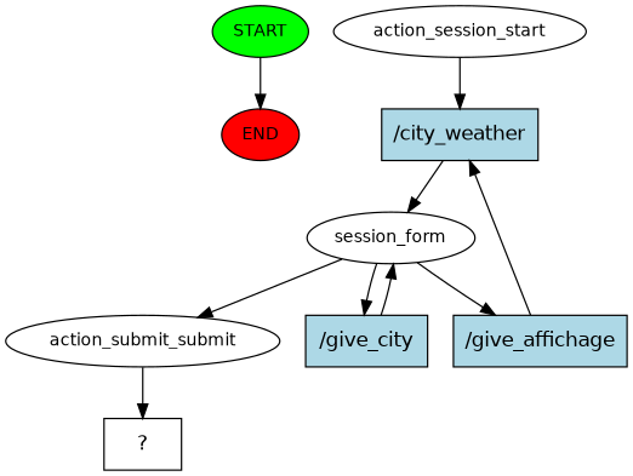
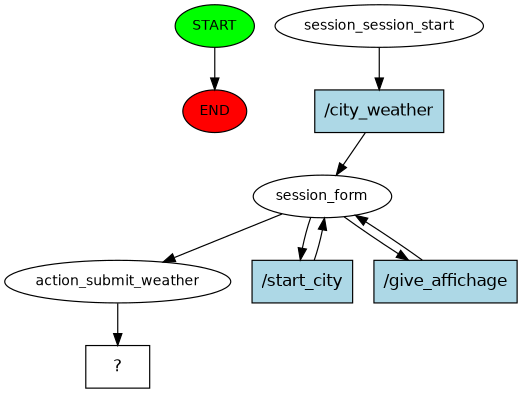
  digraph {
    fontname="DejaVu Sans"
    node [fontname="DejaVu Sans" fontsize=12 style=filled]
    edge [fontname="DejaVu Sans"]
    n1 [fillcolor=green label=START]
    n2 [fillcolor=red label=END]
-   n3 [label=action_session_start style=""]
+   n3 [label=session_session_start style=""]
    n4 [fillcolor=lightblue label="/city_weather" shape=rect fontsize=""]
    n5 [label=session_form style=""]
-   n6 [label=action_submit_submit style=""]
-   n7 [fillcolor=lightblue label="/give_city" shape=rect fontsize=""]
+   n6 [label=action_submit_weather style=""]
+   n7 [fillcolor=lightblue label="/start_city" shape=rect fontsize=""]
    n8 [fillcolor=lightblue label="/give_affichage" shape=rect fontsize=""]
    n9 [label="  ?  " shape=rect fontsize="" style=""]
    n1 -> n2
    n3 -> n4
    n4 -> n5
    n5 -> n6
    n5 -> n7
    n5 -> n8
    n6 -> n9
    n7 -> n5
-   n8 -> n4
+   n8 -> n5
  }
